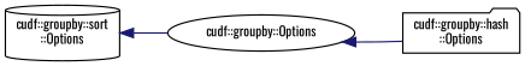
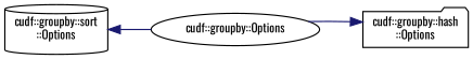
  digraph {
    fontname=Oswald
    rankdir=LR
    node [color=black fillcolor=white fontname=Oswald fontsize=10 style=filled]
    edge [color=midnightblue dir=back fontname=Oswald fontsize=10 labelfontname=Helvetica labelfontsize=10 style=solid]
    n1 [height=0.2 label="cudf::groupby::Options" shape=ellipse width=0.4]
    n2 [height=0.2 label="cudf::groupby::hash\l::Options" shape=folder width=0.4]
    n3 [height=0.2 label="cudf::groupby::sort\l::Options" shape=cylinder width=0.4]
-   n1 -> n2
+   n2 -> n1
    n3 -> n1
  }
